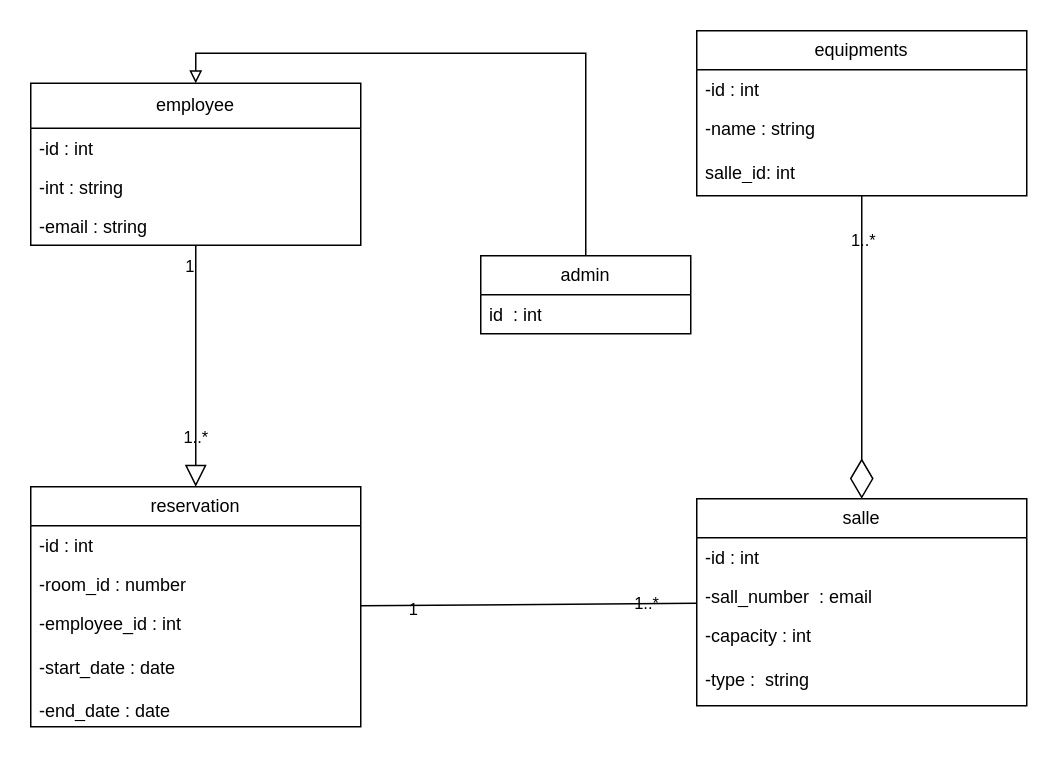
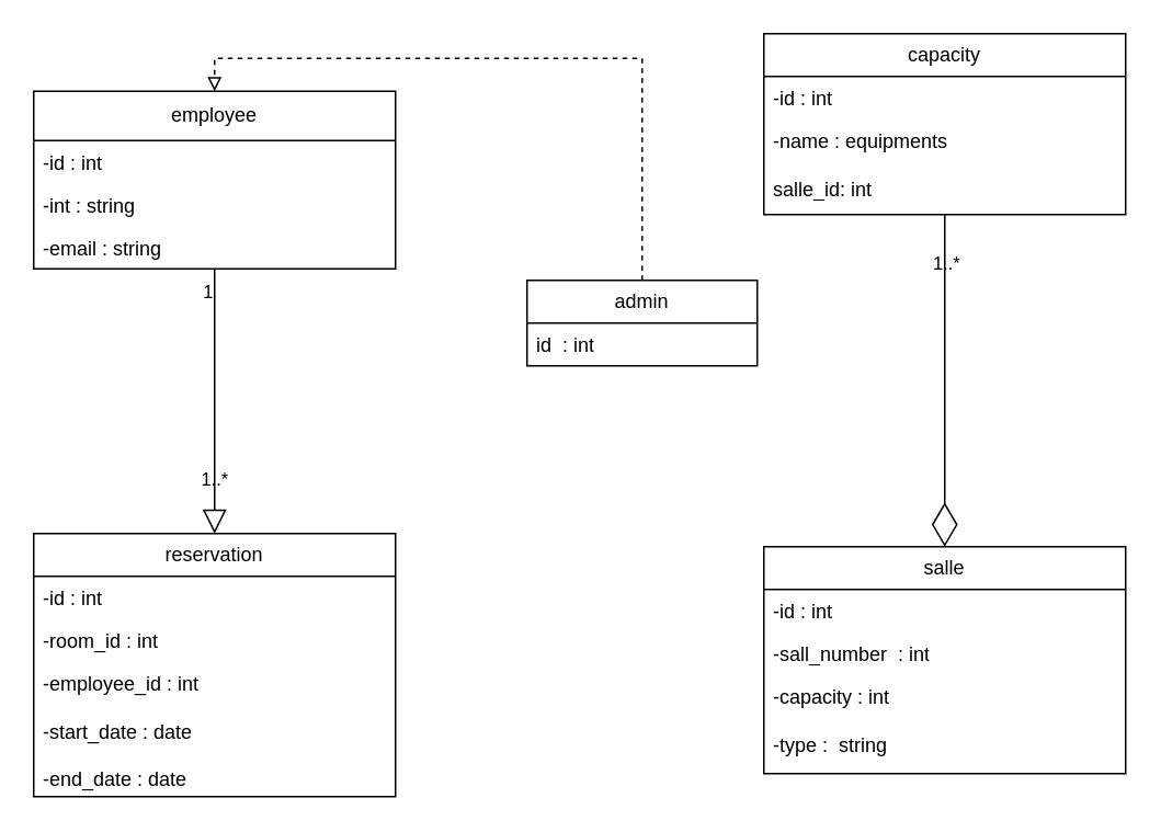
  <mxCell id="0" />
  <mxCell id="1" parent="0" />
  <mxCell id="2" value="employee" style="swimlane;fontStyle=0;childLayout=stackLayout;horizontal=1;startSize=30;fillColor=none;horizontalStack=0;resizeParent=1;resizeParentMax=0;resizeLast=0;collapsible=1;marginBottom=0;whiteSpace=wrap;html=1;rounded=0;labelBackgroundColor=none;" parent="1" vertex="1"><mxGeometry x="20" y="55" width="220" height="108" as="geometry" /></mxCell>
  <mxCell id="3" value="-id : int" style="text;strokeColor=none;fillColor=none;align=left;verticalAlign=top;spacingLeft=4;spacingRight=4;overflow=hidden;rotatable=0;points=[[0,0.5],[1,0.5]];portConstraint=eastwest;whiteSpace=wrap;html=1;rounded=0;labelBackgroundColor=none;" parent="2" vertex="1"><mxGeometry y="30" width="220" height="26" as="geometry" /></mxCell>
  <mxCell id="4" value="-int : string" style="text;strokeColor=none;fillColor=none;align=left;verticalAlign=top;spacingLeft=4;spacingRight=4;overflow=hidden;rotatable=0;points=[[0,0.5],[1,0.5]];portConstraint=eastwest;whiteSpace=wrap;html=1;rounded=0;labelBackgroundColor=none;" parent="2" vertex="1"><mxGeometry y="56" width="220" height="26" as="geometry" /></mxCell>
  <mxCell id="5" value="-email : string" style="text;strokeColor=none;fillColor=none;align=left;verticalAlign=top;spacingLeft=4;spacingRight=4;overflow=hidden;rotatable=0;points=[[0,0.5],[1,0.5]];portConstraint=eastwest;whiteSpace=wrap;html=1;rounded=0;labelBackgroundColor=none;" parent="2" vertex="1"><mxGeometry y="82" width="220" height="26" as="geometry" /></mxCell>
- <mxCell id="6" value="equipments" style="swimlane;fontStyle=0;childLayout=stackLayout;horizontal=1;startSize=26;fillColor=none;horizontalStack=0;resizeParent=1;resizeParentMax=0;resizeLast=0;collapsible=1;marginBottom=0;whiteSpace=wrap;html=1;rounded=0;labelBackgroundColor=none;" parent="1" vertex="1"><mxGeometry x="464" y="20" width="220" height="110" as="geometry" /></mxCell>
+ <mxCell id="6" value="capacity" style="swimlane;fontStyle=0;childLayout=stackLayout;horizontal=1;startSize=26;fillColor=none;horizontalStack=0;resizeParent=1;resizeParentMax=0;resizeLast=0;collapsible=1;marginBottom=0;whiteSpace=wrap;html=1;rounded=0;labelBackgroundColor=none;" parent="1" vertex="1"><mxGeometry x="464" y="20" width="220" height="110" as="geometry" /></mxCell>
  <mxCell id="7" value="-id : int" style="text;strokeColor=none;fillColor=none;align=left;verticalAlign=top;spacingLeft=4;spacingRight=4;overflow=hidden;rotatable=0;points=[[0,0.5],[1,0.5]];portConstraint=eastwest;whiteSpace=wrap;html=1;rounded=0;labelBackgroundColor=none;" parent="6" vertex="1"><mxGeometry y="26" width="220" height="26" as="geometry" /></mxCell>
- <mxCell id="8" value="-name : string&lt;br&gt;&lt;br&gt;salle_id: int" style="text;strokeColor=none;fillColor=none;align=left;verticalAlign=top;spacingLeft=4;spacingRight=4;overflow=hidden;rotatable=0;points=[[0,0.5],[1,0.5]];portConstraint=eastwest;whiteSpace=wrap;html=1;rounded=0;labelBackgroundColor=none;" parent="6" vertex="1"><mxGeometry y="52" width="220" height="58" as="geometry" /></mxCell>
+ <mxCell id="8" value="-name : equipments&lt;br&gt;&lt;br&gt;salle_id: int" style="text;strokeColor=none;fillColor=none;align=left;verticalAlign=top;spacingLeft=4;spacingRight=4;overflow=hidden;rotatable=0;points=[[0,0.5],[1,0.5]];portConstraint=eastwest;whiteSpace=wrap;html=1;rounded=0;labelBackgroundColor=none;" parent="6" vertex="1"><mxGeometry y="52" width="220" height="58" as="geometry" /></mxCell>
  <mxCell id="9" value="reservation" style="swimlane;fontStyle=0;childLayout=stackLayout;horizontal=1;startSize=26;fillColor=none;horizontalStack=0;resizeParent=1;resizeParentMax=0;resizeLast=0;collapsible=1;marginBottom=0;whiteSpace=wrap;html=1;rounded=0;labelBackgroundColor=none;" parent="1" vertex="1"><mxGeometry x="20" y="324" width="220" height="160" as="geometry" /></mxCell>
  <mxCell id="10" value="-id : int" style="text;strokeColor=none;fillColor=none;align=left;verticalAlign=top;spacingLeft=4;spacingRight=4;overflow=hidden;rotatable=0;points=[[0,0.5],[1,0.5]];portConstraint=eastwest;whiteSpace=wrap;html=1;rounded=0;labelBackgroundColor=none;" parent="9" vertex="1"><mxGeometry y="26" width="220" height="26" as="geometry" /></mxCell>
- <mxCell id="11" value="-room_id : number" style="text;strokeColor=none;fillColor=none;align=left;verticalAlign=top;spacingLeft=4;spacingRight=4;overflow=hidden;rotatable=0;points=[[0,0.5],[1,0.5]];portConstraint=eastwest;whiteSpace=wrap;html=1;rounded=0;labelBackgroundColor=none;" parent="9" vertex="1"><mxGeometry y="52" width="220" height="26" as="geometry" /></mxCell>
+ <mxCell id="11" value="-room_id : int" style="text;strokeColor=none;fillColor=none;align=left;verticalAlign=top;spacingLeft=4;spacingRight=4;overflow=hidden;rotatable=0;points=[[0,0.5],[1,0.5]];portConstraint=eastwest;whiteSpace=wrap;html=1;rounded=0;labelBackgroundColor=none;" parent="9" vertex="1"><mxGeometry y="52" width="220" height="26" as="geometry" /></mxCell>
  <mxCell id="12" value="-employee_id : int&lt;br&gt;&lt;br&gt;-start_date : date&lt;br&gt;&lt;br&gt;-end_date : date" style="text;strokeColor=none;fillColor=none;align=left;verticalAlign=top;spacingLeft=4;spacingRight=4;overflow=hidden;rotatable=0;points=[[0,0.5],[1,0.5]];portConstraint=eastwest;whiteSpace=wrap;html=1;rounded=0;labelBackgroundColor=none;" parent="9" vertex="1"><mxGeometry y="78" width="220" height="82" as="geometry" /></mxCell>
  <mxCell id="13" value="salle" style="swimlane;fontStyle=0;childLayout=stackLayout;horizontal=1;startSize=26;fillColor=none;horizontalStack=0;resizeParent=1;resizeParentMax=0;resizeLast=0;collapsible=1;marginBottom=0;whiteSpace=wrap;html=1;rounded=0;labelBackgroundColor=none;" parent="1" vertex="1"><mxGeometry x="464" y="332" width="220" height="138" as="geometry" /></mxCell>
  <mxCell id="14" value="-id : int" style="text;strokeColor=none;fillColor=none;align=left;verticalAlign=top;spacingLeft=4;spacingRight=4;overflow=hidden;rotatable=0;points=[[0,0.5],[1,0.5]];portConstraint=eastwest;whiteSpace=wrap;html=1;rounded=0;labelBackgroundColor=none;" parent="13" vertex="1"><mxGeometry y="26" width="220" height="26" as="geometry" /></mxCell>
- <mxCell id="15" value="-sall_number&amp;nbsp; : email" style="text;strokeColor=none;fillColor=none;align=left;verticalAlign=top;spacingLeft=4;spacingRight=4;overflow=hidden;rotatable=0;points=[[0,0.5],[1,0.5]];portConstraint=eastwest;whiteSpace=wrap;html=1;rounded=0;labelBackgroundColor=none;" parent="13" vertex="1"><mxGeometry y="52" width="220" height="26" as="geometry" /></mxCell>
+ <mxCell id="15" value="-sall_number&amp;nbsp; : int" style="text;strokeColor=none;fillColor=none;align=left;verticalAlign=top;spacingLeft=4;spacingRight=4;overflow=hidden;rotatable=0;points=[[0,0.5],[1,0.5]];portConstraint=eastwest;whiteSpace=wrap;html=1;rounded=0;labelBackgroundColor=none;" parent="13" vertex="1"><mxGeometry y="52" width="220" height="26" as="geometry" /></mxCell>
  <mxCell id="16" value="-capacity : int&lt;br&gt;&lt;br&gt;-type :&amp;nbsp; string" style="text;strokeColor=none;fillColor=none;align=left;verticalAlign=top;spacingLeft=4;spacingRight=4;overflow=hidden;rotatable=0;points=[[0,0.5],[1,0.5]];portConstraint=eastwest;whiteSpace=wrap;html=1;rounded=0;labelBackgroundColor=none;" parent="13" vertex="1"><mxGeometry y="78" width="220" height="60" as="geometry" /></mxCell>
  <mxCell id="17" value="" style="endArrow=diamondThin;endFill=0;endSize=24;html=1;rounded=0;entryX=0.5;entryY=0;entryDx=0;entryDy=0;labelBackgroundColor=none;fontColor=default;" parent="1" source="6" target="13" edge="1"><mxGeometry width="160" relative="1" as="geometry"><mxPoint x="482.041" y="114" as="sourcePoint" /><mxPoint x="473" y="240" as="targetPoint" /></mxGeometry></mxCell>
  <mxCell id="18" value="1..*" style="edgeLabel;html=1;align=center;verticalAlign=middle;resizable=0;points=[];rounded=0;labelBackgroundColor=none;" parent="17" vertex="1" connectable="0"><mxGeometry x="-0.71" y="1" relative="1" as="geometry"><mxPoint x="-1" as="offset" /></mxGeometry></mxCell>
- <mxCell id="19" value="" style="html=1;verticalAlign=bottom;endArrow=none;curved=0;rounded=0;labelBackgroundColor=none;fontColor=default;endFill=0;" parent="1" source="9" target="13" edge="1"><mxGeometry width="80" relative="1" as="geometry"><mxPoint x="233" y="184" as="sourcePoint" /><mxPoint x="313" y="184" as="targetPoint" /></mxGeometry></mxCell>
- <mxCell id="20" value="1" style="edgeLabel;html=1;align=center;verticalAlign=middle;resizable=0;points=[];rounded=0;labelBackgroundColor=none;" parent="19" vertex="1" connectable="0"><mxGeometry x="-0.694" y="-2" relative="1" as="geometry"><mxPoint as="offset" /></mxGeometry></mxCell>
- <mxCell id="21" value="&amp;nbsp;1..*" style="edgeLabel;html=1;align=center;verticalAlign=middle;resizable=0;points=[];rounded=0;labelBackgroundColor=none;" parent="19" vertex="1" connectable="0"><mxGeometry x="0.688" y="-1" relative="1" as="geometry"><mxPoint x="-1" y="-1" as="offset" /></mxGeometry></mxCell>
  <mxCell id="22" value="" style="endArrow=block;endFill=0;endSize=12;html=1;rounded=0;labelBackgroundColor=none;fontColor=default;entryX=0.5;entryY=0;entryDx=0;entryDy=0;" parent="1" source="2" target="9" edge="1"><mxGeometry width="160" relative="1" as="geometry"><mxPoint x="233" y="14" as="sourcePoint" /><mxPoint x="103" y="204" as="targetPoint" /><Array as="points" /></mxGeometry></mxCell>
  <mxCell id="23" value="1" style="edgeLabel;html=1;align=center;verticalAlign=middle;resizable=0;points=[];rounded=0;labelBackgroundColor=none;" parent="22" vertex="1" connectable="0"><mxGeometry x="-0.856" y="-1" relative="1" as="geometry"><mxPoint x="-4" y="1" as="offset" /></mxGeometry></mxCell>
  <mxCell id="24" value="1..*" style="edgeLabel;html=1;align=center;verticalAlign=middle;resizable=0;points=[];rounded=0;labelBackgroundColor=none;" parent="22" vertex="1" connectable="0"><mxGeometry x="0.578" y="-1" relative="1" as="geometry"><mxPoint as="offset" /></mxGeometry></mxCell>
- <mxCell id="25" style="edgeStyle=orthogonalEdgeStyle;rounded=0;orthogonalLoop=1;jettySize=auto;html=1;exitX=0.5;exitY=0;exitDx=0;exitDy=0;entryX=0.5;entryY=0;entryDx=0;entryDy=0;endArrow=block;endFill=0;" parent="1" source="26" target="2" edge="1"><mxGeometry relative="1" as="geometry" /></mxCell>
+ <mxCell id="25" style="edgeStyle=orthogonalEdgeStyle;rounded=0;orthogonalLoop=1;jettySize=auto;html=1;exitX=0.5;exitY=0;exitDx=0;exitDy=0;entryX=0.5;entryY=0;entryDx=0;entryDy=0;endArrow=block;endFill=0;dashed=1;" parent="1" source="26" target="2" edge="1"><mxGeometry relative="1" as="geometry" /></mxCell>
  <mxCell id="26" value="admin" style="swimlane;fontStyle=0;childLayout=stackLayout;horizontal=1;startSize=26;fillColor=none;horizontalStack=0;resizeParent=1;resizeParentMax=0;resizeLast=0;collapsible=1;marginBottom=0;whiteSpace=wrap;html=1;perimeterSpacing=0;rounded=0;" parent="1" vertex="1"><mxGeometry x="320" y="170" width="140" height="52" as="geometry" /></mxCell>
  <mxCell id="27" value="id&amp;nbsp; : int" style="text;strokeColor=none;fillColor=none;align=left;verticalAlign=top;spacingLeft=4;spacingRight=4;overflow=hidden;rotatable=0;points=[[0,0.5],[1,0.5]];portConstraint=eastwest;whiteSpace=wrap;html=1;rounded=0;" parent="26" vertex="1"><mxGeometry y="26" width="140" height="26" as="geometry" /></mxCell>
